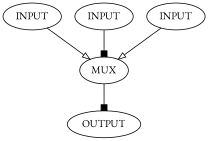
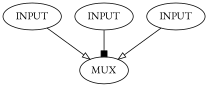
  digraph {
    fontname="EB Garamond"
    node [fontname="EB Garamond"]
    edge [arrowhead=onormal fontname="EB Garamond"]
    n1 [label=INPUT]
    n2 [label=MUX]
    n3 [label=INPUT]
    n4 [label=INPUT]
-   n5 [label=OUTPUT]
    n1 -> n2
-   n2 -> n5 [arrowhead=box]
    n3 -> n2 [arrowhead=box]
    n4 -> n2
  }
